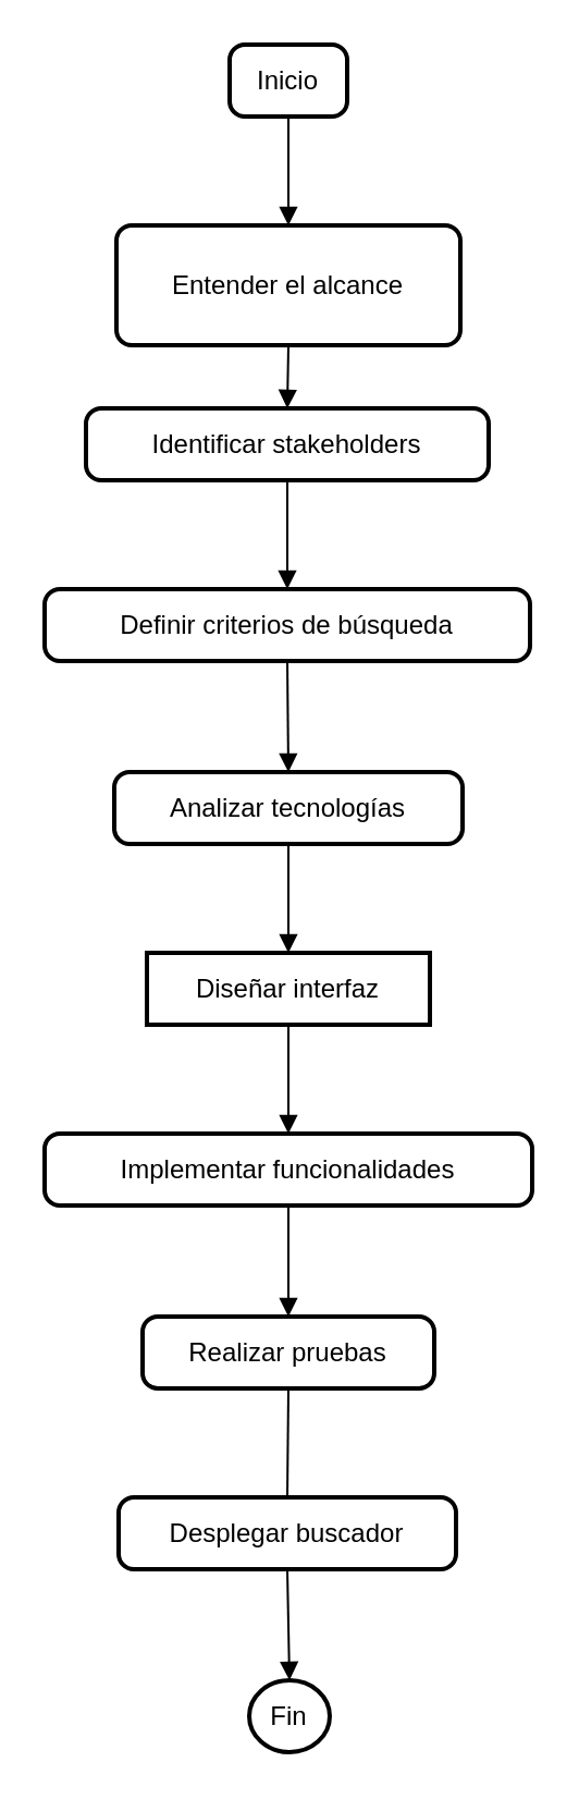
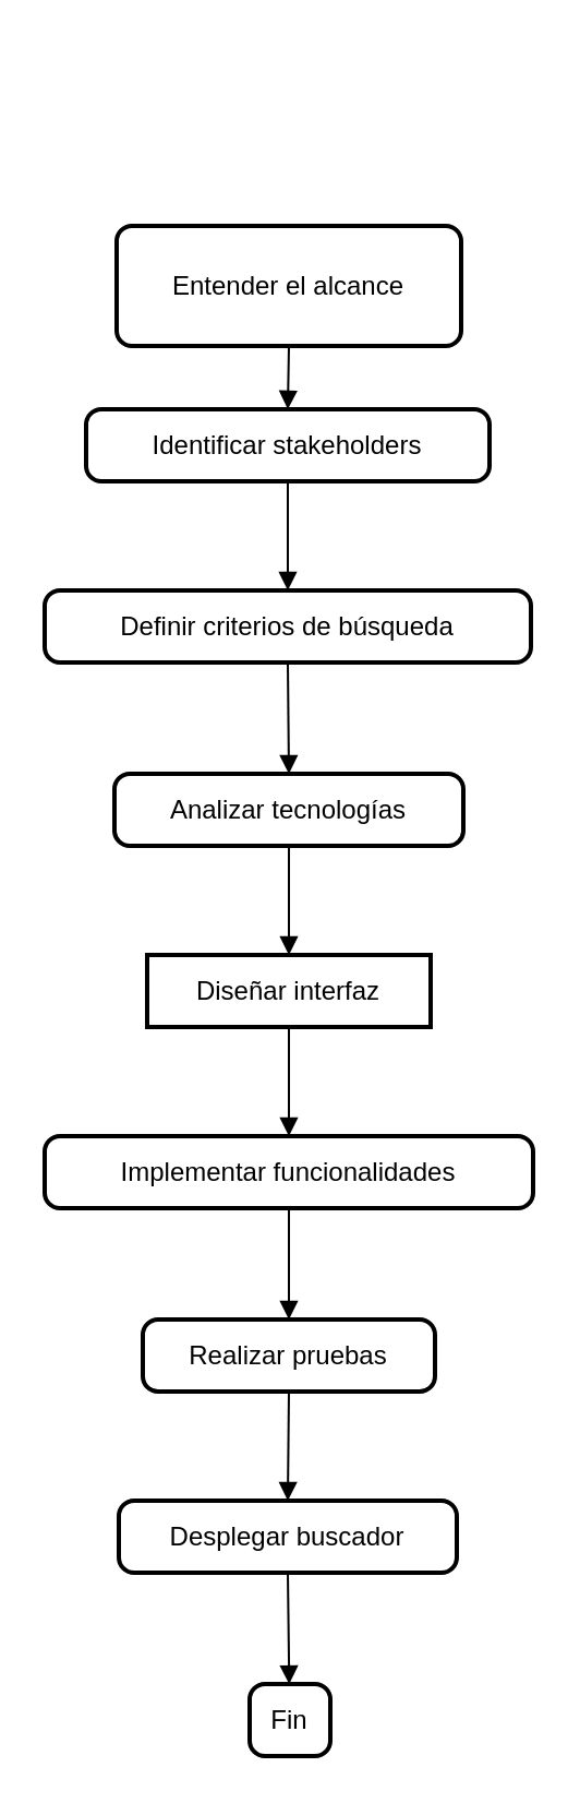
  <mxCell id="0" />
  <mxCell id="1" parent="0" />
- <mxCell id="2" value="Inicio" style="rounded=1;absoluteArcSize=1;arcSize=14;whiteSpace=wrap;strokeWidth=2;" vertex="1" parent="1"><mxGeometry x="105" width="54" height="33" as="geometry" y="20" /></mxCell>
  <mxCell id="3" value="Entender el alcance" style="rounded=1;absoluteArcSize=1;arcSize=14;whiteSpace=wrap;strokeWidth=2;" vertex="1" parent="1"><mxGeometry x="53" y="103" width="158" height="55" as="geometry" /></mxCell>
  <mxCell id="4" value="Identificar stakeholders" style="rounded=1;absoluteArcSize=1;arcSize=14;whiteSpace=wrap;strokeWidth=2;" vertex="1" parent="1"><mxGeometry x="39" y="187" width="185" height="33" as="geometry" /></mxCell>
  <mxCell id="5" value="Definir criterios de búsqueda" style="rounded=1;absoluteArcSize=1;arcSize=14;whiteSpace=wrap;strokeWidth=2;" vertex="1" parent="1"><mxGeometry y="270" width="223" height="33" as="geometry" x="20" /></mxCell>
  <mxCell id="6" value="Analizar tecnologías" style="rounded=1;absoluteArcSize=1;arcSize=14;whiteSpace=wrap;strokeWidth=2;" vertex="1" parent="1"><mxGeometry x="52" y="354" width="160" height="33" as="geometry" /></mxCell>
  <mxCell id="7" value="Diseñar interfaz" style="absoluteArcSize=1;arcSize=14;whiteSpace=wrap;strokeWidth=2;rounded=0;" vertex="1" parent="1"><mxGeometry x="67" y="437" width="130" height="33" as="geometry" /></mxCell>
  <mxCell id="8" value="Implementar funcionalidades" style="rounded=1;absoluteArcSize=1;arcSize=14;whiteSpace=wrap;strokeWidth=2;" vertex="1" parent="1"><mxGeometry y="520" width="224" height="33" as="geometry" x="20" /></mxCell>
  <mxCell id="9" value="Realizar pruebas" style="rounded=1;absoluteArcSize=1;arcSize=14;whiteSpace=wrap;strokeWidth=2;" vertex="1" parent="1"><mxGeometry x="65" y="604" width="134" height="33" as="geometry" /></mxCell>
  <mxCell id="10" value="Desplegar buscador" style="rounded=1;absoluteArcSize=1;arcSize=14;whiteSpace=wrap;strokeWidth=2;" vertex="1" parent="1"><mxGeometry x="54" y="687" width="155" height="33" as="geometry" /></mxCell>
- <mxCell id="11" value="Fin" style="ellipse;absoluteArcSize=1;arcSize=14;whiteSpace=wrap;strokeWidth=2;" vertex="1" parent="1"><mxGeometry x="114" y="771" width="37" height="33" as="geometry" /></mxCell>
- <mxCell id="12" value="" style="curved=1;startArrow=none;endArrow=block;exitX=0.5;exitY=1.01;entryX=0.5;entryY=0.01;" edge="1" parent="1" source="2" target="3"><mxGeometry relative="1" as="geometry"><Array as="points" /></mxGeometry></mxCell>
+ <mxCell id="11" value="Fin" style="rounded=1;absoluteArcSize=1;arcSize=14;whiteSpace=wrap;strokeWidth=2;" vertex="1" parent="1"><mxGeometry x="114" y="771" width="37" height="33" as="geometry" /></mxCell>
  <mxCell id="13" value="" style="curved=1;startArrow=none;endArrow=block;exitX=0.5;exitY=1.02;entryX=0.5;entryY=-0.01;" edge="1" parent="1" source="3" target="4"><mxGeometry relative="1" as="geometry"><Array as="points" /></mxGeometry></mxCell>
  <mxCell id="14" value="" style="curved=1;startArrow=none;endArrow=block;exitX=0.5;exitY=1.01;entryX=0.5;entryY=0.01;" edge="1" parent="1" source="4" target="5"><mxGeometry relative="1" as="geometry"><Array as="points" /></mxGeometry></mxCell>
  <mxCell id="15" value="" style="curved=1;startArrow=none;endArrow=block;exitX=0.5;exitY=1.02;entryX=0.5;entryY=-0.01;" edge="1" parent="1" source="5" target="6"><mxGeometry relative="1" as="geometry"><Array as="points" /></mxGeometry></mxCell>
  <mxCell id="16" value="" style="curved=1;startArrow=none;endArrow=block;exitX=0.5;exitY=1;entryX=0.5;entryY=0;" edge="1" parent="1" source="6" target="7"><mxGeometry relative="1" as="geometry"><Array as="points" /></mxGeometry></mxCell>
  <mxCell id="17" value="" style="curved=1;startArrow=none;endArrow=block;exitX=0.5;exitY=1.01;entryX=0.5;entryY=0.01;" edge="1" parent="1" source="7" target="8"><mxGeometry relative="1" as="geometry"><Array as="points" /></mxGeometry></mxCell>
  <mxCell id="18" value="" style="curved=1;startArrow=none;endArrow=block;exitX=0.5;exitY=1.02;entryX=0.5;entryY=-0.01;" edge="1" parent="1" source="8" target="9"><mxGeometry relative="1" as="geometry"><Array as="points" /></mxGeometry></mxCell>
- <mxCell id="19" value="" style="curved=1;startArrow=none;endArrow=none;exitX=0.5;exitY=1.01;entryX=0.5;entryY=0.01;" edge="1" parent="1" source="9" target="10"><mxGeometry relative="1" as="geometry"><Array as="points" /></mxGeometry></mxCell>
+ <mxCell id="19" value="" style="curved=1;startArrow=none;endArrow=block;exitX=0.5;exitY=1.01;entryX=0.5;entryY=0.01;" edge="1" parent="1" source="9" target="10"><mxGeometry relative="1" as="geometry"><Array as="points" /></mxGeometry></mxCell>
  <mxCell id="20" value="" style="curved=1;startArrow=none;endArrow=block;exitX=0.5;exitY=1.02;entryX=0.49;entryY=-0.01;" edge="1" parent="1" source="10" target="11"><mxGeometry relative="1" as="geometry"><Array as="points" /></mxGeometry></mxCell>
